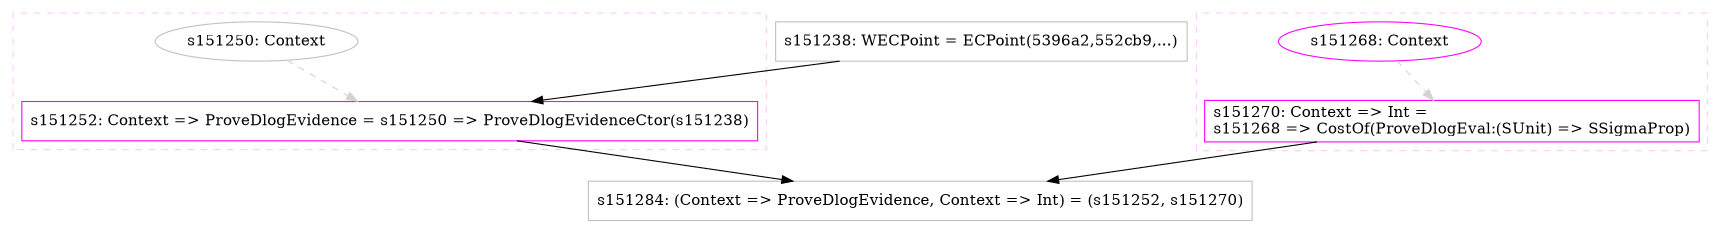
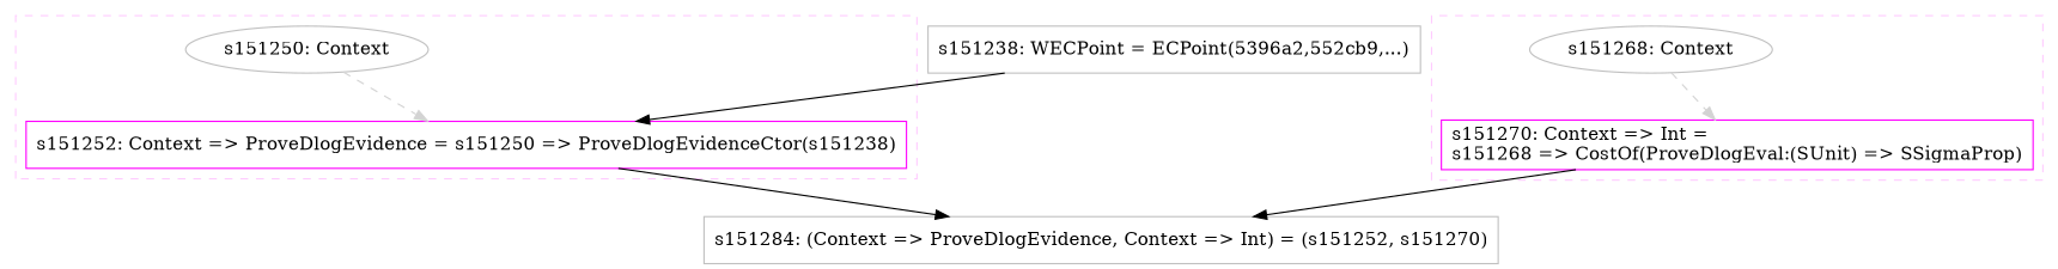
  digraph {
    concentrate=true
    node [color=gray fillcolor=white shape=box style=filled]
    edge [style=solid]
    n1 [label="s151250: Context" shape=oval]
    n2 [color=magenta label="s151252: Context => ProveDlogEvidence = s151250 => ProveDlogEvidenceCtor(s151238)"]
-   n3 [color=magenta label="s151268: Context" shape=oval]
+   n3 [label="s151268: Context" shape=oval]
    n4 [color=magenta label="s151270: Context => Int =\ls151268 => CostOf(ProveDlogEval:(SUnit) => SSigmaProp)\l"]
    n5 [label="s151238: WECPoint = ECPoint(5396a2,552cb9,...)"]
    n6 [label="s151284: (Context => ProveDlogEvidence, Context => Int) = (s151252, s151270)"]
    subgraph cluster_1 {
      color="#FFCCFF"
      style=dashed
      subgraph sub_2 {
        color="#FFCCFF"
        rank=source
        style=dashed
        n1
      }
      subgraph sub_3 {
        color="#FFCCFF"
        rank=sink
        style=dashed
        n2
      }
    }
    subgraph cluster_4 {
      color="#FFCCFF"
      style=dashed
      subgraph sub_5 {
        color="#FFCCFF"
        rank=source
        style=dashed
        n3
      }
      subgraph sub_6 {
        color="#FFCCFF"
        rank=sink
        style=dashed
        n4
      }
    }
    n1 -> n2 [color=lightgray style=dashed weight=0]
    n2 -> n6
    n3 -> n4 [color=lightgray style=dashed weight=0]
    n4 -> n6
    n5 -> n2
  }
